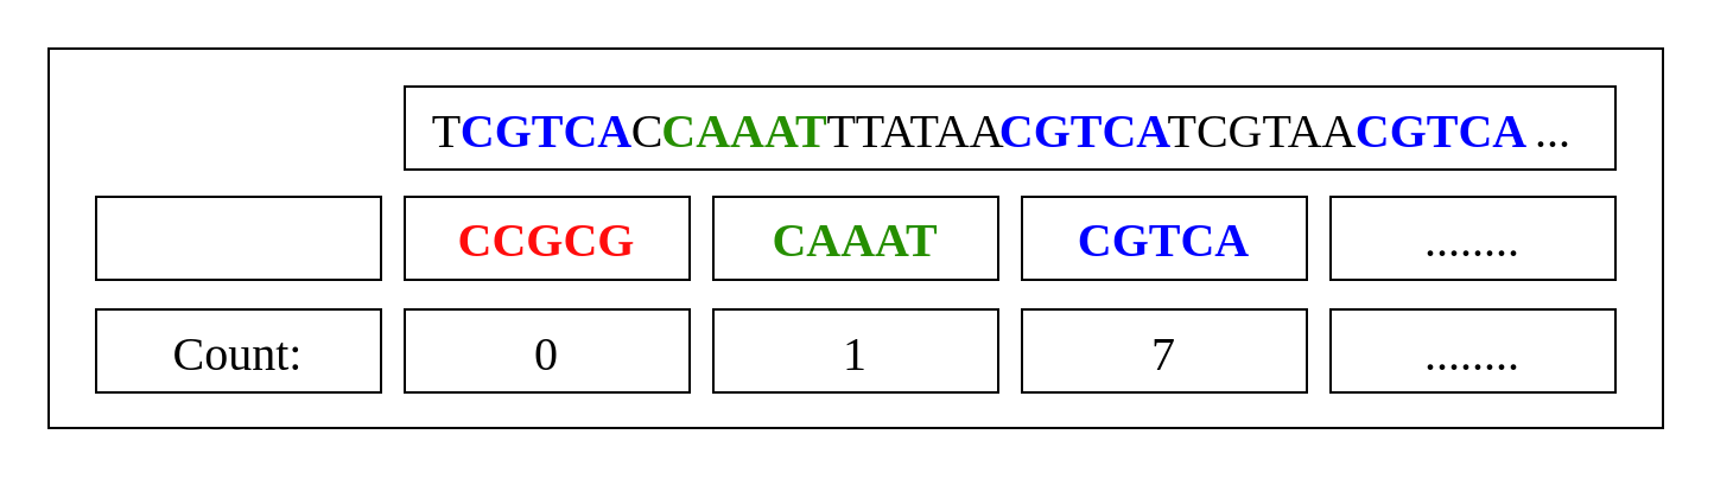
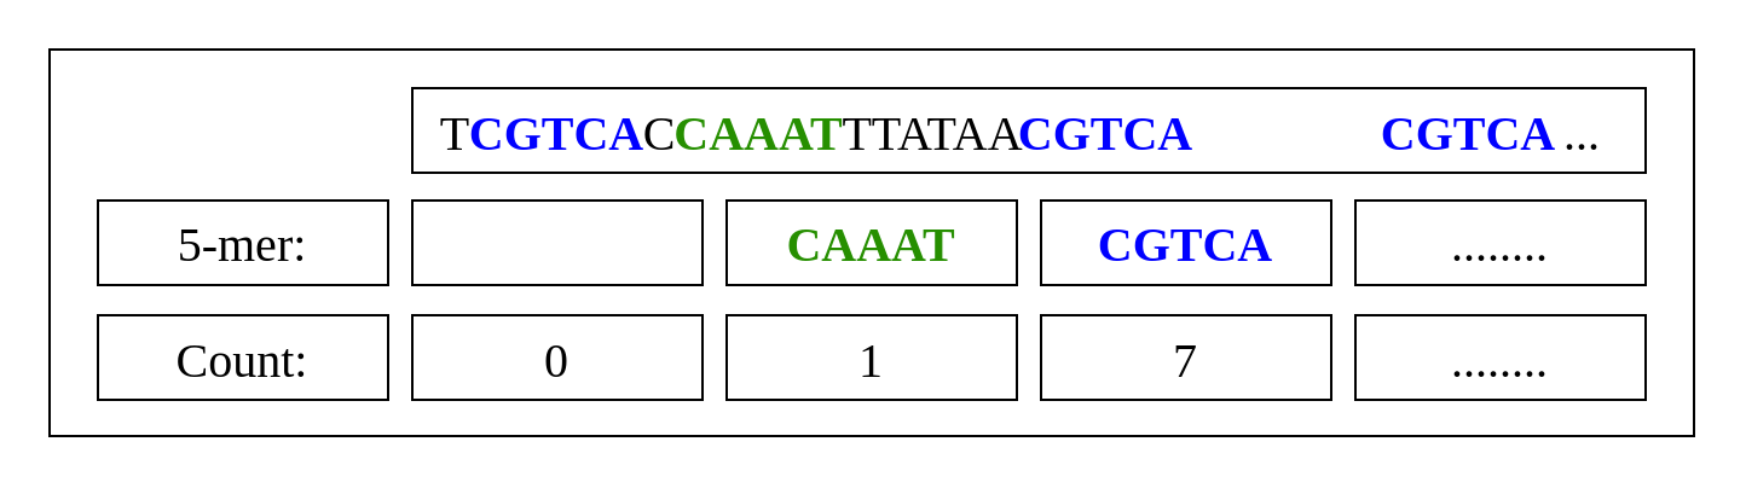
  <mxCell id="0" />
  <mxCell id="1" parent="0" />
  <mxCell id="2" value="" style="rounded=0;whiteSpace=wrap;html=1;" parent="1" vertex="1"><mxGeometry x="20" y="20" width="680" height="160" as="geometry" /></mxCell>
  <mxCell id="3" value="" style="rounded=0;whiteSpace=wrap;html=1;" parent="1" vertex="1"><mxGeometry x="40" y="130" width="120" height="35" as="geometry" /></mxCell>
  <mxCell id="4" value="" style="rounded=0;whiteSpace=wrap;html=1;" parent="1" vertex="1"><mxGeometry x="40" y="82.5" width="120" height="35" as="geometry" /></mxCell>
  <mxCell id="5" value="" style="rounded=0;whiteSpace=wrap;html=1;" parent="1" vertex="1"><mxGeometry x="170" y="36" width="510" height="35" as="geometry" /></mxCell>
  <mxCell id="6" value="" style="rounded=0;whiteSpace=wrap;html=1;" parent="1" vertex="1"><mxGeometry x="300" y="82.5" width="120" height="35" as="geometry" /></mxCell>
  <mxCell id="7" value="" style="rounded=0;whiteSpace=wrap;html=1;" parent="1" vertex="1"><mxGeometry x="430" y="82.5" width="120" height="35" as="geometry" /></mxCell>
  <mxCell id="8" value="" style="rounded=0;whiteSpace=wrap;html=1;" parent="1" vertex="1"><mxGeometry x="560" y="82.5" width="120" height="35" as="geometry" /></mxCell>
  <mxCell id="9" value="" style="rounded=0;whiteSpace=wrap;html=1;" parent="1" vertex="1"><mxGeometry x="170" y="82.5" width="120" height="35" as="geometry" /></mxCell>
  <mxCell id="10" value="" style="rounded=0;whiteSpace=wrap;html=1;" parent="1" vertex="1"><mxGeometry x="170" y="130" width="120" height="35" as="geometry" /></mxCell>
  <mxCell id="11" value="" style="rounded=0;whiteSpace=wrap;html=1;" parent="1" vertex="1"><mxGeometry x="300" y="130" width="120" height="35" as="geometry" /></mxCell>
  <mxCell id="12" value="" style="rounded=0;whiteSpace=wrap;html=1;" parent="1" vertex="1"><mxGeometry x="430" y="130" width="120" height="35" as="geometry" /></mxCell>
  <mxCell id="13" value="" style="rounded=0;whiteSpace=wrap;html=1;" parent="1" vertex="1"><mxGeometry x="560" y="130" width="120" height="35" as="geometry" /></mxCell>
+ <mxCell id="14" value="&lt;font style=&quot;font-size: 20px;&quot;&gt;5-mer:&lt;/font&gt;" style="text;html=1;strokeColor=none;fillColor=none;align=center;verticalAlign=middle;whiteSpace=wrap;rounded=0;fontSize=20;fontFamily=Times New Roman;" parent="1" vertex="1"><mxGeometry x="70" y="85" width="60" height="30" as="geometry" /></mxCell>
  <mxCell id="15" value="&lt;font style=&quot;font-size: 20px;&quot;&gt;Count:&lt;/font&gt;" style="text;html=1;strokeColor=none;fillColor=none;align=center;verticalAlign=middle;whiteSpace=wrap;rounded=0;fontSize=20;fontFamily=Times New Roman;" parent="1" vertex="1"><mxGeometry x="70" y="132.5" width="60" height="30" as="geometry" /></mxCell>
- <mxCell id="16" value="&lt;font style=&quot;font-size: 20px;&quot;&gt;CCGCG&lt;/font&gt;" style="text;html=1;strokeColor=none;fillColor=none;align=center;verticalAlign=middle;whiteSpace=wrap;rounded=0;fontSize=20;fontFamily=Times New Roman;fontColor=#FF0D0D;fontStyle=1" parent="1" vertex="1"><mxGeometry x="200" y="85" width="60" height="30" as="geometry" /></mxCell>
  <mxCell id="17" value="&lt;font style=&quot;font-size: 20px;&quot;&gt;CAAAT&lt;/font&gt;" style="text;html=1;strokeColor=none;fillColor=none;align=center;verticalAlign=middle;whiteSpace=wrap;rounded=0;fontSize=20;fontFamily=Times New Roman;fontStyle=1;fontColor=#268F00;" parent="1" vertex="1"><mxGeometry x="330" y="85" width="60" height="30" as="geometry" /></mxCell>
  <mxCell id="18" value="&lt;font style=&quot;font-size: 20px;&quot;&gt;CGTCA&lt;/font&gt;" style="text;html=1;strokeColor=none;fillColor=none;align=center;verticalAlign=middle;whiteSpace=wrap;rounded=0;fontSize=20;fontFamily=Times New Roman;fontColor=#0000FF;fontStyle=1" parent="1" vertex="1"><mxGeometry x="460" y="85" width="60" height="30" as="geometry" /></mxCell>
  <mxCell id="19" value="&lt;font style=&quot;font-size: 20px;&quot;&gt;........&lt;/font&gt;" style="text;html=1;strokeColor=none;fillColor=none;align=center;verticalAlign=middle;whiteSpace=wrap;rounded=0;fontSize=20;fontFamily=Times New Roman;" parent="1" vertex="1"><mxGeometry x="590" y="85" width="60" height="30" as="geometry" /></mxCell>
  <mxCell id="20" value="&lt;font style=&quot;font-size: 20px;&quot;&gt;........&lt;/font&gt;" style="text;html=1;strokeColor=none;fillColor=none;align=center;verticalAlign=middle;whiteSpace=wrap;rounded=0;fontSize=20;fontFamily=Times New Roman;" parent="1" vertex="1"><mxGeometry x="590" y="132.5" width="60" height="30" as="geometry" /></mxCell>
  <mxCell id="21" value="&lt;font style=&quot;font-size: 20px&quot;&gt;7&lt;/font&gt;" style="text;html=1;strokeColor=none;fillColor=none;align=center;verticalAlign=middle;whiteSpace=wrap;rounded=0;fontSize=20;fontFamily=Times New Roman;" parent="1" vertex="1"><mxGeometry x="460" y="132.5" width="60" height="30" as="geometry" /></mxCell>
  <mxCell id="22" value="&lt;font style=&quot;font-size: 20px&quot;&gt;1&lt;/font&gt;" style="text;html=1;strokeColor=none;fillColor=none;align=center;verticalAlign=middle;whiteSpace=wrap;rounded=0;fontSize=20;fontFamily=Times New Roman;" parent="1" vertex="1"><mxGeometry x="330" y="132.5" width="60" height="30" as="geometry" /></mxCell>
  <mxCell id="23" value="&lt;font style=&quot;font-size: 20px;&quot;&gt;0&lt;/font&gt;" style="text;html=1;strokeColor=none;fillColor=none;align=center;verticalAlign=middle;whiteSpace=wrap;rounded=0;fontSize=20;fontFamily=Times New Roman;" parent="1" vertex="1"><mxGeometry x="200" y="132.5" width="60" height="30" as="geometry" /></mxCell>
  <mxCell id="24" value="&lt;font style=&quot;font-size: 20px;&quot;&gt;T&lt;/font&gt;" style="text;html=1;strokeColor=none;fillColor=none;align=center;verticalAlign=middle;whiteSpace=wrap;rounded=0;fontSize=20;fontFamily=Times New Roman;" vertex="1" parent="1"><mxGeometry x="178" y="43.5" width="20" height="20" as="geometry" /></mxCell>
  <mxCell id="25" value="&lt;font style=&quot;font-size: 20px&quot;&gt;CGTCA&lt;/font&gt;" style="text;html=1;strokeColor=none;fillColor=none;align=center;verticalAlign=middle;whiteSpace=wrap;rounded=0;fontSize=20;fontStyle=1;fontFamily=Times New Roman;fontColor=#0000FF;" vertex="1" parent="1"><mxGeometry x="195" y="43.5" width="70" height="20" as="geometry" /></mxCell>
  <mxCell id="26" value="C" style="text;html=1;strokeColor=none;fillColor=none;align=center;verticalAlign=middle;whiteSpace=wrap;rounded=0;fontFamily=Times New Roman;fontSize=20;" vertex="1" parent="1"><mxGeometry x="265" y="43.5" width="15" height="20" as="geometry" /></mxCell>
  <mxCell id="27" value="&lt;span&gt;CAAAT&lt;/span&gt;" style="text;html=1;strokeColor=none;fillColor=none;align=center;verticalAlign=middle;whiteSpace=wrap;rounded=0;fontFamily=Times New Roman;fontSize=20;fontColor=#268F00;fontStyle=1" vertex="1" parent="1"><mxGeometry x="275" y="43.5" width="77" height="20" as="geometry" /></mxCell>
  <mxCell id="28" value="TTATAA" style="text;html=1;strokeColor=none;fillColor=none;align=center;verticalAlign=middle;whiteSpace=wrap;rounded=0;fontFamily=Times New Roman;fontSize=20;" vertex="1" parent="1"><mxGeometry x="349" y="43.5" width="73" height="20" as="geometry" /></mxCell>
  <mxCell id="29" value="&lt;font style=&quot;font-size: 20px&quot;&gt;CGTCA&lt;/font&gt;" style="text;html=1;strokeColor=none;fillColor=none;align=center;verticalAlign=middle;whiteSpace=wrap;rounded=0;fontSize=20;fontStyle=1;fontFamily=Times New Roman;fontColor=#0000FF;" vertex="1" parent="1"><mxGeometry x="422" y="43.5" width="70" height="20" as="geometry" /></mxCell>
- <mxCell id="30" value="TCGTAA" style="text;html=1;strokeColor=none;fillColor=none;align=center;verticalAlign=middle;whiteSpace=wrap;rounded=0;fontFamily=Times New Roman;fontSize=20;" vertex="1" parent="1"><mxGeometry x="495" y="43.5" width="73" height="20" as="geometry" /></mxCell>
  <mxCell id="31" value="&lt;font style=&quot;font-size: 20px&quot;&gt;CGTCA&lt;/font&gt;" style="text;html=1;strokeColor=none;fillColor=none;align=center;verticalAlign=middle;whiteSpace=wrap;rounded=0;fontSize=20;fontStyle=1;fontFamily=Times New Roman;fontColor=#0000FF;" vertex="1" parent="1"><mxGeometry x="572" y="43.5" width="70" height="20" as="geometry" /></mxCell>
  <mxCell id="32" value="&lt;font style=&quot;font-size: 20px&quot;&gt;...&lt;/font&gt;" style="text;html=1;strokeColor=none;fillColor=none;align=center;verticalAlign=middle;whiteSpace=wrap;rounded=0;fontSize=20;fontFamily=Times New Roman;" vertex="1" parent="1"><mxGeometry x="644" y="43.5" width="20" height="20" as="geometry" /></mxCell>
